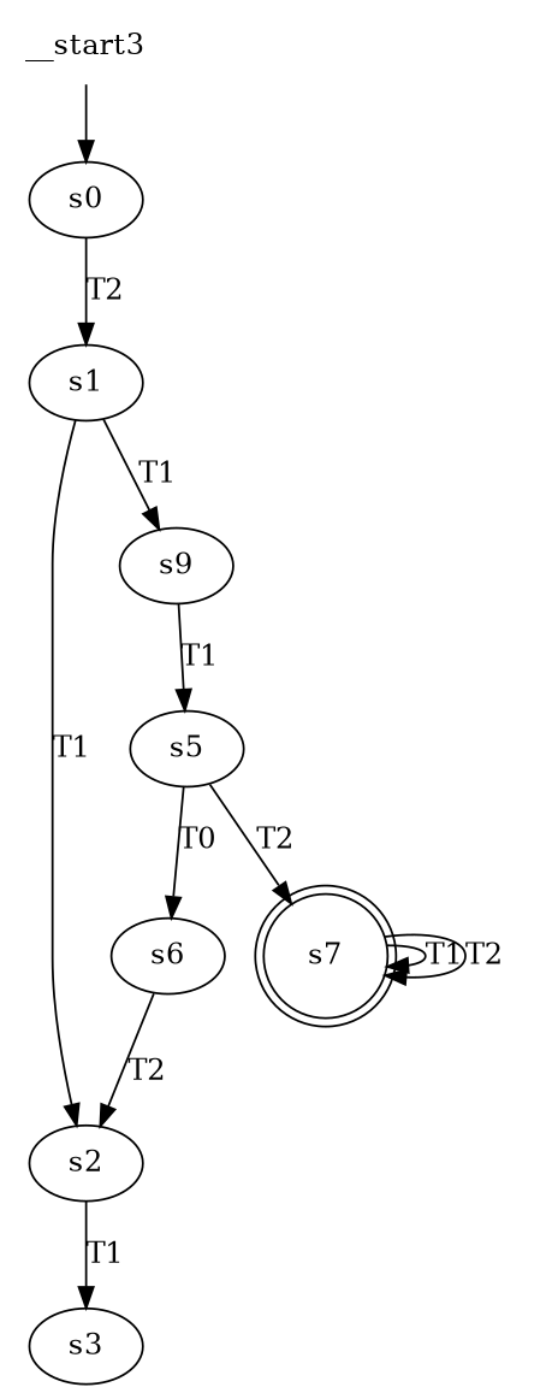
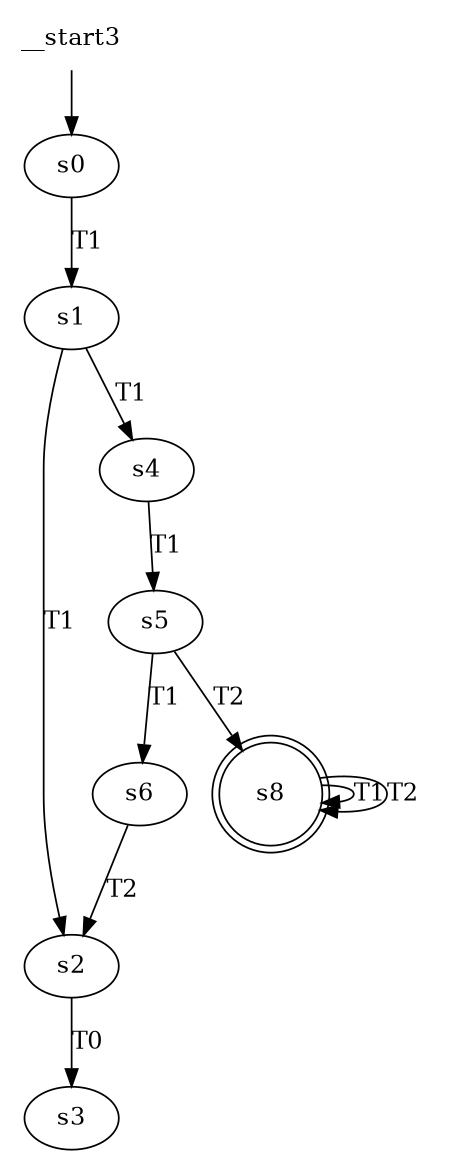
  digraph {
    n1 [label=s0]
    n2 [label=s1]
    n3 [label=s2]
-   n4 [label=s9]
+   n4 [label=s4]
    n5 [label=s3]
    n6 [label=s5]
    n7 [label=s6]
-   n8 [label=s7 shape=doublecircle]
+   n8 [label=s8 shape=doublecircle]
    n9 [label=__start3 shape=none]
-   n1 -> n2 [label=T2]
+   n1 -> n2 [label=T1]
    n2 -> n3 [label=T1]
    n2 -> n4 [label=T1]
-   n3 -> n5 [label=T1]
+   n3 -> n5 [label=T0]
    n4 -> n6 [label=T1]
-   n6 -> n7 [label=T0]
+   n6 -> n7 [label=T1]
    n6 -> n8 [label=T2]
    n7 -> n3 [label=T2]
    n8 -> n8 [label=T1]
    n8 -> n8 [label=T2]
    n9 -> n1
  }
